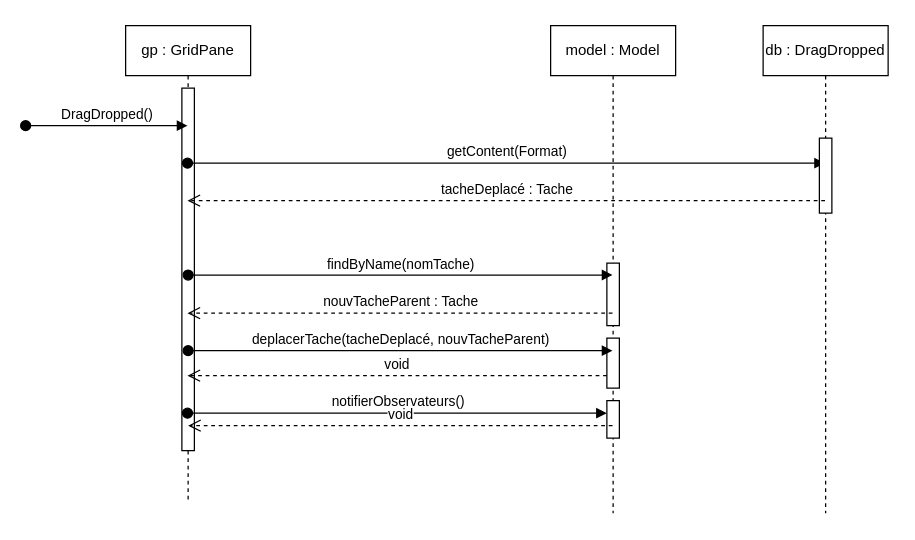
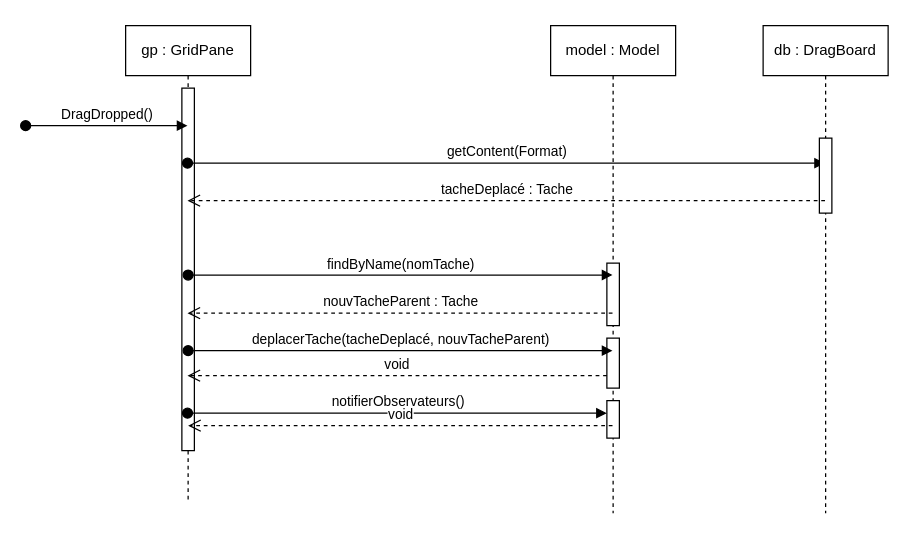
  <mxCell id="0" />
  <mxCell id="1" parent="0" />
  <mxCell id="2" value="gp : GridPane" style="shape=umlLifeline;perimeter=lifelinePerimeter;whiteSpace=wrap;html=1;container=1;dropTarget=0;collapsible=0;recursiveResize=0;outlineConnect=0;portConstraint=eastwest;newEdgeStyle={&quot;curved&quot;:0,&quot;rounded&quot;:0};" vertex="1" parent="1"><mxGeometry x="100" y="20" width="100" height="380" as="geometry" /></mxCell>
  <mxCell id="3" value="" style="html=1;points=[[0,0,0,0,5],[0,1,0,0,-5],[1,0,0,0,5],[1,1,0,0,-5]];perimeter=orthogonalPerimeter;outlineConnect=0;targetShapes=umlLifeline;portConstraint=eastwest;newEdgeStyle={&quot;curved&quot;:0,&quot;rounded&quot;:0};" vertex="1" parent="2"><mxGeometry x="45" y="50" width="10" height="290" as="geometry" /></mxCell>
  <mxCell id="4" value="DragDropped()" style="html=1;verticalAlign=bottom;startArrow=oval;startFill=1;endArrow=block;startSize=8;curved=0;rounded=0;" edge="1" parent="1" target="2"><mxGeometry width="60" relative="1" as="geometry"><mxPoint x="20" y="100" as="sourcePoint" /><mxPoint x="50" y="100" as="targetPoint" /></mxGeometry></mxCell>
  <mxCell id="5" value="getContent(Format) " style="html=1;verticalAlign=bottom;startArrow=oval;startFill=1;endArrow=block;startSize=8;curved=0;rounded=0;" edge="1" parent="1" source="2" target="6"><mxGeometry width="60" relative="1" as="geometry"><mxPoint x="200" y="130" as="sourcePoint" /><mxPoint x="260" y="130" as="targetPoint" /><Array as="points"><mxPoint x="200" y="130" /></Array></mxGeometry></mxCell>
- <mxCell id="6" value="db : DragDropped" style="shape=umlLifeline;perimeter=lifelinePerimeter;whiteSpace=wrap;html=1;container=1;dropTarget=0;collapsible=0;recursiveResize=0;outlineConnect=0;portConstraint=eastwest;newEdgeStyle={&quot;curved&quot;:0,&quot;rounded&quot;:0};" vertex="1" parent="1"><mxGeometry x="610" y="20" width="100" height="390" as="geometry" /></mxCell>
+ <mxCell id="6" value="db : DragBoard" style="shape=umlLifeline;perimeter=lifelinePerimeter;whiteSpace=wrap;html=1;container=1;dropTarget=0;collapsible=0;recursiveResize=0;outlineConnect=0;portConstraint=eastwest;newEdgeStyle={&quot;curved&quot;:0,&quot;rounded&quot;:0};" vertex="1" parent="1"><mxGeometry x="610" y="20" width="100" height="390" as="geometry" /></mxCell>
  <mxCell id="7" value="" style="html=1;points=[[0,0,0,0,5],[0,1,0,0,-5],[1,0,0,0,5],[1,1,0,0,-5]];perimeter=orthogonalPerimeter;outlineConnect=0;targetShapes=umlLifeline;portConstraint=eastwest;newEdgeStyle={&quot;curved&quot;:0,&quot;rounded&quot;:0};" vertex="1" parent="6"><mxGeometry x="45" y="90" width="10" height="60" as="geometry" /></mxCell>
  <mxCell id="8" value="tacheDeplacé : Tache" style="html=1;verticalAlign=bottom;endArrow=open;dashed=1;endSize=8;curved=0;rounded=0;" edge="1" parent="1" source="6"><mxGeometry relative="1" as="geometry"><mxPoint x="439.5" y="160" as="sourcePoint" /><mxPoint x="149.5" y="160" as="targetPoint" /></mxGeometry></mxCell>
  <mxCell id="9" value="model : Model" style="shape=umlLifeline;perimeter=lifelinePerimeter;whiteSpace=wrap;html=1;container=1;dropTarget=0;collapsible=0;recursiveResize=0;outlineConnect=0;portConstraint=eastwest;newEdgeStyle={&quot;curved&quot;:0,&quot;rounded&quot;:0};" vertex="1" parent="1"><mxGeometry x="440" y="20" width="100" height="390" as="geometry" /></mxCell>
  <mxCell id="10" value="" style="html=1;points=[[0,0,0,0,5],[0,1,0,0,-5],[1,0,0,0,5],[1,1,0,0,-5]];perimeter=orthogonalPerimeter;outlineConnect=0;targetShapes=umlLifeline;portConstraint=eastwest;newEdgeStyle={&quot;curved&quot;:0,&quot;rounded&quot;:0};" vertex="1" parent="9"><mxGeometry x="45" y="190" width="10" height="50" as="geometry" /></mxCell>
  <mxCell id="11" value="" style="html=1;points=[[0,0,0,0,5],[0,1,0,0,-5],[1,0,0,0,5],[1,1,0,0,-5]];perimeter=orthogonalPerimeter;outlineConnect=0;targetShapes=umlLifeline;portConstraint=eastwest;newEdgeStyle={&quot;curved&quot;:0,&quot;rounded&quot;:0};" vertex="1" parent="9"><mxGeometry x="45" y="250" width="10" height="40" as="geometry" /></mxCell>
  <mxCell id="12" value="" style="html=1;points=[[0,0,0,0,5],[0,1,0,0,-5],[1,0,0,0,5],[1,1,0,0,-5]];perimeter=orthogonalPerimeter;outlineConnect=0;targetShapes=umlLifeline;portConstraint=eastwest;newEdgeStyle={&quot;curved&quot;:0,&quot;rounded&quot;:0};" vertex="1" parent="9"><mxGeometry x="45" y="300" width="10" height="30" as="geometry" /></mxCell>
  <mxCell id="13" value="findByName(nomTache)" style="html=1;verticalAlign=bottom;startArrow=oval;startFill=1;endArrow=block;startSize=8;curved=0;rounded=0;" edge="1" parent="1" target="9"><mxGeometry width="60" relative="1" as="geometry"><mxPoint x="150" y="219.5" as="sourcePoint" /><mxPoint x="639.5" y="219.5" as="targetPoint" /></mxGeometry></mxCell>
  <mxCell id="14" value="nouvTacheParent : Tache" style="html=1;verticalAlign=bottom;endArrow=open;dashed=1;endSize=8;curved=0;rounded=0;" edge="1" parent="1" source="9"><mxGeometry relative="1" as="geometry"><mxPoint x="639.5" y="250" as="sourcePoint" /><mxPoint x="149.5" y="250" as="targetPoint" /></mxGeometry></mxCell>
  <mxCell id="15" value="deplacerTache(tacheDeplacé, nouvTacheParent)" style="html=1;verticalAlign=bottom;startArrow=oval;startFill=1;endArrow=block;startSize=8;curved=0;rounded=0;" edge="1" parent="1" target="9"><mxGeometry width="60" relative="1" as="geometry"><mxPoint x="150" y="280" as="sourcePoint" /><mxPoint x="210" y="280" as="targetPoint" /><mxPoint as="offset" /></mxGeometry></mxCell>
  <mxCell id="16" value="void" style="html=1;verticalAlign=bottom;endArrow=open;dashed=1;endSize=8;curved=0;rounded=0;" edge="1" parent="1" source="11"><mxGeometry relative="1" as="geometry"><mxPoint x="639.5" y="300" as="sourcePoint" /><mxPoint x="149.5" y="300" as="targetPoint" /></mxGeometry></mxCell>
  <mxCell id="17" value="notifierObservateurs()" style="html=1;verticalAlign=bottom;startArrow=oval;startFill=1;endArrow=block;startSize=8;curved=0;rounded=0;" edge="1" parent="1" target="12"><mxGeometry width="60" relative="1" as="geometry"><mxPoint x="149.5" y="330" as="sourcePoint" /><mxPoint x="310" y="330" as="targetPoint" /></mxGeometry></mxCell>
  <mxCell id="18" value="void" style="html=1;verticalAlign=bottom;endArrow=open;dashed=1;endSize=8;curved=0;rounded=0;" edge="1" parent="1" source="9"><mxGeometry relative="1" as="geometry"><mxPoint x="440" y="340" as="sourcePoint" /><mxPoint x="150" y="340" as="targetPoint" /></mxGeometry></mxCell>
